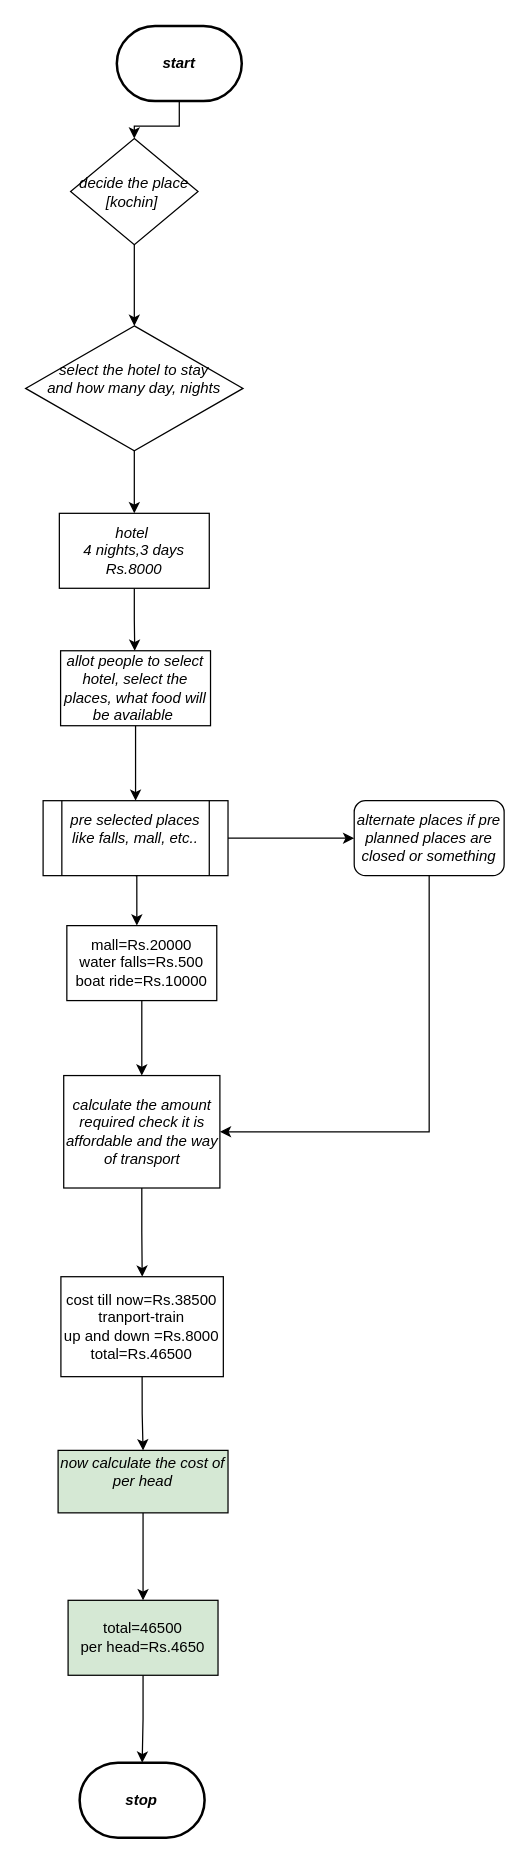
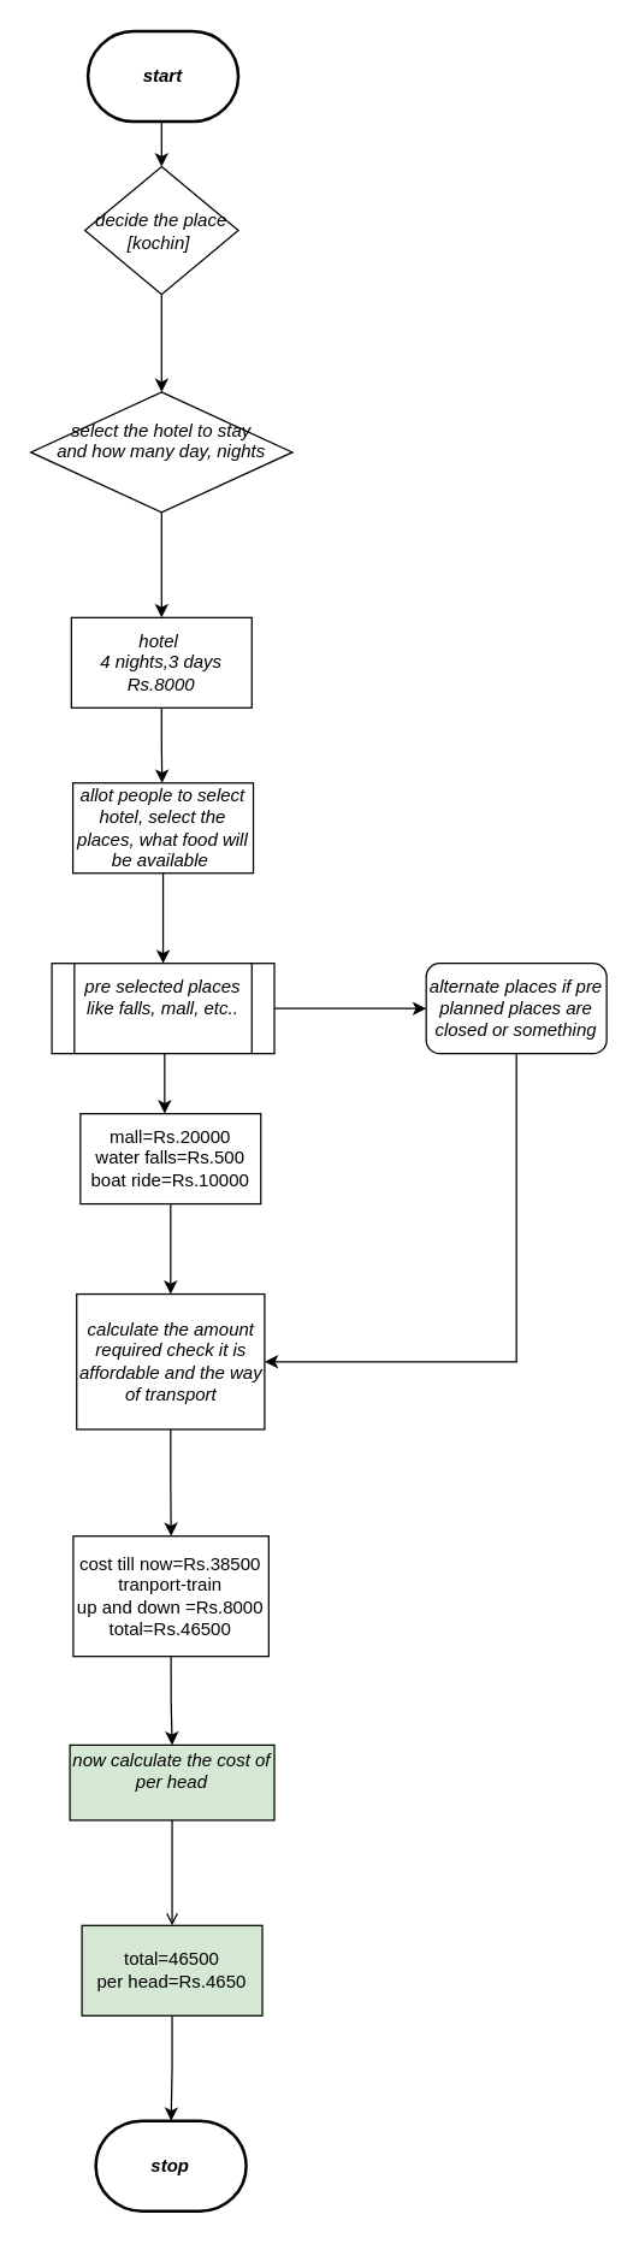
  <mxCell id="0" />
  <mxCell id="1" parent="0" />
  <mxCell id="2" style="edgeStyle=orthogonalEdgeStyle;rounded=0;orthogonalLoop=1;jettySize=auto;html=1;exitX=0.5;exitY=1;exitDx=0;exitDy=0;entryX=0.5;entryY=0;entryDx=0;entryDy=0;" parent="1" source="3" target="6" edge="1"><mxGeometry relative="1" as="geometry" /></mxCell>
  <mxCell id="3" value="&lt;i&gt;decide the place&lt;/i&gt;&lt;div&gt;&lt;i&gt;[kochin]&amp;nbsp;&lt;/i&gt;&lt;/div&gt;" style="rhombus;whiteSpace=wrap;html=1;" parent="1" vertex="1"><mxGeometry x="56" y="110" width="102" height="85" as="geometry" /></mxCell>
  <mxCell id="4" style="edgeStyle=orthogonalEdgeStyle;rounded=0;orthogonalLoop=1;jettySize=auto;html=1;exitX=0.5;exitY=1;exitDx=0;exitDy=0;" parent="1" source="3" target="3" edge="1"><mxGeometry relative="1" as="geometry" /></mxCell>
  <mxCell id="5" style="edgeStyle=orthogonalEdgeStyle;rounded=0;orthogonalLoop=1;jettySize=auto;html=1;exitX=0.5;exitY=1;exitDx=0;exitDy=0;entryX=0.5;entryY=0;entryDx=0;entryDy=0;" parent="1" source="6" target="21" edge="1"><mxGeometry relative="1" as="geometry" /></mxCell>
- <mxCell id="6" value="&lt;i&gt;select the hotel to stay&lt;/i&gt;&lt;div&gt;&lt;i&gt;and how many day, nights&lt;/i&gt;&lt;/div&gt;&lt;div&gt;&lt;br&gt;&lt;/div&gt;" style="rhombus;whiteSpace=wrap;html=1;" parent="1" vertex="1"><mxGeometry x="20" y="260" width="174" height="100" as="geometry" /></mxCell>
+ <mxCell id="6" value="&lt;i&gt;select the hotel to stay&lt;/i&gt;&lt;div&gt;&lt;i&gt;and how many day, nights&lt;/i&gt;&lt;/div&gt;&lt;div&gt;&lt;br&gt;&lt;/div&gt;" style="rhombus;whiteSpace=wrap;html=1;" parent="1" vertex="1"><mxGeometry x="20" y="260" width="174" height="80" as="geometry" /></mxCell>
  <mxCell id="7" value="" style="edgeStyle=orthogonalEdgeStyle;rounded=0;orthogonalLoop=1;jettySize=auto;html=1;" parent="1" source="8" target="12" edge="1"><mxGeometry relative="1" as="geometry" /></mxCell>
  <mxCell id="8" value="&lt;i&gt;pre selected places like falls, mall, etc..&lt;/i&gt;&lt;div&gt;&lt;br&gt;&lt;/div&gt;" style="shape=process;whiteSpace=wrap;html=1;backgroundOutline=1;" parent="1" vertex="1"><mxGeometry x="34" y="640" width="148" height="60" as="geometry" /></mxCell>
  <mxCell id="9" style="edgeStyle=orthogonalEdgeStyle;rounded=0;orthogonalLoop=1;jettySize=auto;html=1;exitX=0.5;exitY=1;exitDx=0;exitDy=0;exitPerimeter=0;entryX=0.5;entryY=0;entryDx=0;entryDy=0;" parent="1" source="10" target="3" edge="1"><mxGeometry relative="1" as="geometry" /></mxCell>
- <mxCell id="10" value="&lt;b&gt;&lt;i&gt;start&lt;/i&gt;&lt;/b&gt;" style="strokeWidth=2;html=1;shape=mxgraph.flowchart.terminator;whiteSpace=wrap;" parent="1" vertex="1"><mxGeometry x="93" y="20" width="100" height="60" as="geometry" /></mxCell>
+ <mxCell id="10" value="&lt;b&gt;&lt;i&gt;start&lt;/i&gt;&lt;/b&gt;" style="strokeWidth=2;html=1;shape=mxgraph.flowchart.terminator;whiteSpace=wrap;" parent="1" vertex="1"><mxGeometry x="58" y="20" width="100" height="60" as="geometry" /></mxCell>
  <mxCell id="11" style="edgeStyle=orthogonalEdgeStyle;rounded=0;orthogonalLoop=1;jettySize=auto;html=1;exitX=0.5;exitY=1;exitDx=0;exitDy=0;entryX=1;entryY=0.5;entryDx=0;entryDy=0;" parent="1" source="12" target="14" edge="1"><mxGeometry relative="1" as="geometry"><mxPoint x="273" y="900" as="targetPoint" /></mxGeometry></mxCell>
  <mxCell id="12" value="&lt;i&gt;alternate places if pre planned places are closed or something&lt;/i&gt;" style="rounded=1;whiteSpace=wrap;html=1;" parent="1" vertex="1"><mxGeometry x="283" y="640" width="120" height="60" as="geometry" /></mxCell>
  <mxCell id="13" value="" style="edgeStyle=orthogonalEdgeStyle;rounded=0;orthogonalLoop=1;jettySize=auto;html=1;" parent="1" source="14" target="26" edge="1"><mxGeometry relative="1" as="geometry" /></mxCell>
  <mxCell id="14" value="&lt;i&gt;calculate the amount required check it is affordable and the way of transport&lt;/i&gt;" style="whiteSpace=wrap;html=1;" parent="1" vertex="1"><mxGeometry x="50.5" y="860" width="125" height="90" as="geometry" /></mxCell>
  <mxCell id="15" style="edgeStyle=orthogonalEdgeStyle;rounded=0;orthogonalLoop=1;jettySize=auto;html=1;exitX=0.5;exitY=1;exitDx=0;exitDy=0;" parent="1" source="16" target="8" edge="1"><mxGeometry relative="1" as="geometry" /></mxCell>
  <mxCell id="16" value="&lt;i&gt;allot people to select hotel, select the places, what food will be available&amp;nbsp;&lt;/i&gt;" style="rounded=0;whiteSpace=wrap;html=1;" parent="1" vertex="1"><mxGeometry x="48" y="520" width="120" height="60" as="geometry" /></mxCell>
- <mxCell id="17" style="edgeStyle=orthogonalEdgeStyle;rounded=0;orthogonalLoop=1;jettySize=auto;html=1;exitX=0.5;exitY=1;exitDx=0;exitDy=0;" parent="1" source="18" target="28" edge="1"><mxGeometry relative="1" as="geometry" /></mxCell>
+ <mxCell id="17" style="edgeStyle=orthogonalEdgeStyle;rounded=0;orthogonalLoop=1;jettySize=auto;html=1;exitX=0.5;exitY=1;exitDx=0;exitDy=0;endArrow=open;" parent="1" source="18" target="28" edge="1"><mxGeometry relative="1" as="geometry" /></mxCell>
  <mxCell id="18" value="&lt;i&gt;now calculate the cost of per head&lt;/i&gt;&lt;div&gt;&lt;br&gt;&lt;/div&gt;" style="whiteSpace=wrap;html=1;fillColor=#d5e8d4;" parent="1" vertex="1"><mxGeometry x="46" y="1160" width="136" height="50" as="geometry" /></mxCell>
  <mxCell id="19" value="&lt;b&gt;&lt;i&gt;stop&lt;/i&gt;&lt;/b&gt;" style="strokeWidth=2;html=1;shape=mxgraph.flowchart.terminator;whiteSpace=wrap;" parent="1" vertex="1"><mxGeometry x="63.25" y="1410" width="100" height="60" as="geometry" /></mxCell>
  <mxCell id="20" style="edgeStyle=orthogonalEdgeStyle;rounded=0;orthogonalLoop=1;jettySize=auto;html=1;exitX=0.5;exitY=1;exitDx=0;exitDy=0;" parent="1" source="21" edge="1"><mxGeometry relative="1" as="geometry"><mxPoint x="107.333" y="520" as="targetPoint" /></mxGeometry></mxCell>
  <mxCell id="21" value="&lt;i&gt;hotel&amp;nbsp;&lt;/i&gt;&lt;div&gt;&lt;i&gt;4 nights,3 days&lt;/i&gt;&lt;/div&gt;&lt;div&gt;&lt;i&gt;Rs.8000&lt;/i&gt;&lt;/div&gt;" style="rounded=0;whiteSpace=wrap;html=1;" parent="1" vertex="1"><mxGeometry x="47" y="410" width="120" height="60" as="geometry" /></mxCell>
  <mxCell id="22" style="edgeStyle=orthogonalEdgeStyle;rounded=0;orthogonalLoop=1;jettySize=auto;html=1;exitX=0.5;exitY=1;exitDx=0;exitDy=0;entryX=0.5;entryY=0;entryDx=0;entryDy=0;" parent="1" source="23" target="14" edge="1"><mxGeometry relative="1" as="geometry" /></mxCell>
  <mxCell id="23" value="mall=Rs.20000&lt;div&gt;water falls=Rs.500&lt;/div&gt;&lt;div&gt;boat ride=Rs.10000&lt;/div&gt;" style="rounded=0;whiteSpace=wrap;html=1;" parent="1" vertex="1"><mxGeometry x="53" y="740" width="120" height="60" as="geometry" /></mxCell>
  <mxCell id="24" style="edgeStyle=orthogonalEdgeStyle;rounded=0;orthogonalLoop=1;jettySize=auto;html=1;exitX=0.5;exitY=1;exitDx=0;exitDy=0;entryX=0.467;entryY=-0.001;entryDx=0;entryDy=0;entryPerimeter=0;" parent="1" source="8" target="23" edge="1"><mxGeometry relative="1" as="geometry" /></mxCell>
  <mxCell id="25" style="edgeStyle=orthogonalEdgeStyle;rounded=0;orthogonalLoop=1;jettySize=auto;html=1;exitX=0.5;exitY=1;exitDx=0;exitDy=0;entryX=0.5;entryY=0;entryDx=0;entryDy=0;" parent="1" source="26" target="18" edge="1"><mxGeometry relative="1" as="geometry" /></mxCell>
  <mxCell id="26" value="cost till now=Rs.38500&lt;div&gt;tranport-train&lt;/div&gt;&lt;div&gt;up and down =Rs.8000&lt;/div&gt;&lt;div&gt;total=Rs.46500&lt;/div&gt;" style="whiteSpace=wrap;html=1;" parent="1" vertex="1"><mxGeometry x="48.25" y="1021" width="130" height="80" as="geometry" /></mxCell>
  <mxCell id="27" style="edgeStyle=orthogonalEdgeStyle;rounded=0;orthogonalLoop=1;jettySize=auto;html=1;exitX=0.5;exitY=1;exitDx=0;exitDy=0;" parent="1" source="28" target="19" edge="1"><mxGeometry relative="1" as="geometry" /></mxCell>
  <mxCell id="28" value="total=46500&lt;div&gt;per head=Rs.4650&lt;/div&gt;" style="rounded=0;whiteSpace=wrap;html=1;fillColor=#d5e8d4;" parent="1" vertex="1"><mxGeometry x="54" y="1280" width="120" height="60" as="geometry" /></mxCell>
